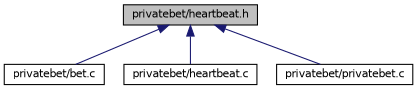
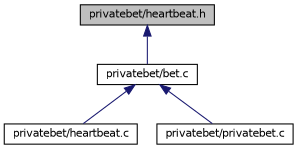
  digraph {
    node [color=black fillcolor=white fontname=Helvetica fontsize=10 shape=record style=filled]
    edge [color=midnightblue dir=back fontname=Helvetica fontsize=10 labelfontname=Helvetica labelfontsize=10 style=solid]
    n1 [fillcolor=grey75 fontcolor=black height=0.2 label="privatebet/heartbeat.h" width=0.4]
    n2 [height=0.2 label="privatebet/bet.c" width=0.4]
    n3 [height=0.2 label="privatebet/heartbeat.c" width=0.4]
    n4 [height=0.2 label="privatebet/privatebet.c" width=0.4]
    n1 -> n2
-   n1 -> n3
-   n1 -> n4
+   n2 -> n3
+   n2 -> n4
  }
